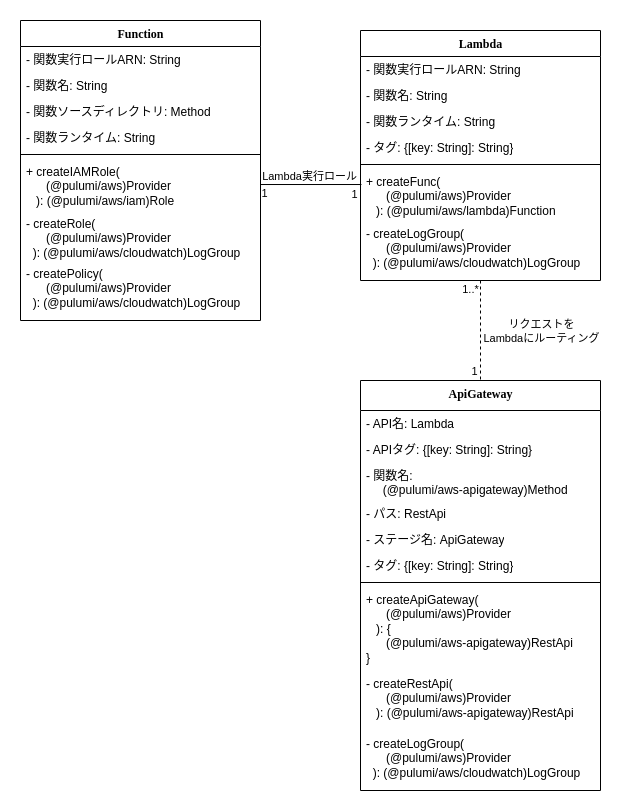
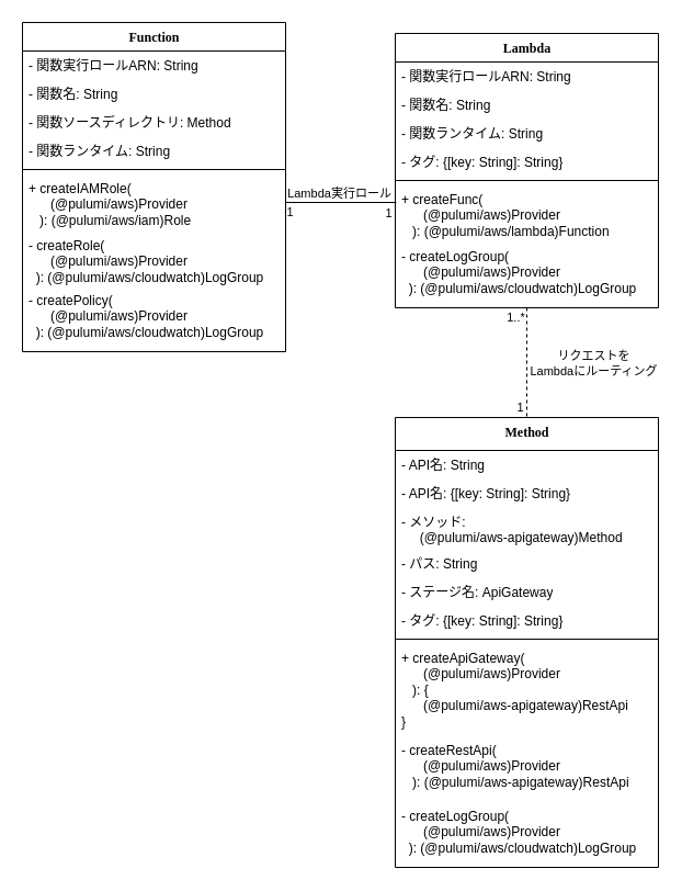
  <mxCell id="0" />
  <mxCell id="1" parent="0" />
  <mxCell id="2" value="Lambda" style="swimlane;html=1;fontStyle=1;align=center;verticalAlign=top;childLayout=stackLayout;horizontal=1;startSize=26;horizontalStack=0;resizeParent=1;resizeLast=0;collapsible=1;marginBottom=0;swimlaneFillColor=#ffffff;rounded=0;shadow=0;comic=0;labelBackgroundColor=none;strokeWidth=1;fillColor=none;fontFamily=Verdana;fontSize=12" parent="1" vertex="1"><mxGeometry x="360" y="30" width="240" height="250" as="geometry" /></mxCell>
  <mxCell id="3" value="- 関数実行ロールARN: String" style="text;html=1;strokeColor=none;fillColor=none;align=left;verticalAlign=top;spacingLeft=4;spacingRight=4;whiteSpace=wrap;overflow=hidden;rotatable=0;points=[[0,0.5],[1,0.5]];portConstraint=eastwest;" parent="2" vertex="1"><mxGeometry y="26" width="240" height="26" as="geometry" /></mxCell>
  <mxCell id="4" value="- 関数名: String" style="text;html=1;strokeColor=none;fillColor=none;align=left;verticalAlign=top;spacingLeft=4;spacingRight=4;whiteSpace=wrap;overflow=hidden;rotatable=0;points=[[0,0.5],[1,0.5]];portConstraint=eastwest;" parent="2" vertex="1"><mxGeometry y="52" width="240" height="26" as="geometry" /></mxCell>
  <mxCell id="5" value="- 関数ランタイム: String" style="text;html=1;strokeColor=none;fillColor=none;align=left;verticalAlign=top;spacingLeft=4;spacingRight=4;whiteSpace=wrap;overflow=hidden;rotatable=0;points=[[0,0.5],[1,0.5]];portConstraint=eastwest;" parent="2" vertex="1"><mxGeometry y="78" width="240" height="26" as="geometry" /></mxCell>
  <mxCell id="6" value="- タグ: {[key: String]: String}" style="text;html=1;strokeColor=none;fillColor=none;align=left;verticalAlign=top;spacingLeft=4;spacingRight=4;whiteSpace=wrap;overflow=hidden;rotatable=0;points=[[0,0.5],[1,0.5]];portConstraint=eastwest;" vertex="1" parent="2"><mxGeometry y="104" width="240" height="26" as="geometry" /></mxCell>
  <mxCell id="7" value="" style="line;html=1;strokeWidth=1;fillColor=none;align=left;verticalAlign=middle;spacingTop=-1;spacingLeft=3;spacingRight=3;rotatable=0;labelPosition=right;points=[];portConstraint=eastwest;" parent="2" vertex="1"><mxGeometry y="130" width="240" height="8" as="geometry" /></mxCell>
  <mxCell id="8" value="+ createFunc(&lt;div&gt;&amp;nbsp; &amp;nbsp; &amp;nbsp; (@pulumi/aws)Provider&lt;/div&gt;&lt;div&gt;&amp;nbsp; &amp;nbsp;): (@pulumi/aws/lambda)Function&lt;/div&gt;" style="text;html=1;strokeColor=none;fillColor=none;align=left;verticalAlign=top;spacingLeft=4;spacingRight=4;whiteSpace=wrap;overflow=hidden;rotatable=0;points=[[0,0.5],[1,0.5]];portConstraint=eastwest;" parent="2" vertex="1"><mxGeometry y="138" width="240" height="52" as="geometry" /></mxCell>
  <mxCell id="9" value="- createLogGroup(&lt;div&gt;&amp;nbsp; &amp;nbsp; &amp;nbsp; (@pulumi/aws)Provider&lt;/div&gt;&lt;div&gt;&amp;nbsp; ):&amp;nbsp;&lt;span style=&quot;background-color: initial;&quot;&gt;(@pulumi/aws/cloudwatch)LogGroup&lt;/span&gt;&lt;/div&gt;" style="text;html=1;strokeColor=none;fillColor=none;align=left;verticalAlign=top;spacingLeft=4;spacingRight=4;whiteSpace=wrap;overflow=hidden;rotatable=0;points=[[0,0.5],[1,0.5]];portConstraint=eastwest;" parent="2" vertex="1"><mxGeometry y="190" width="240" height="50" as="geometry" /></mxCell>
  <mxCell id="10" style="edgeStyle=elbowEdgeStyle;html=1;labelBackgroundColor=none;startFill=0;startSize=8;endArrow=open;endFill=0;endSize=16;fontFamily=Verdana;fontSize=12;elbow=vertical;dashed=1;" parent="1" edge="1"><mxGeometry relative="1" as="geometry"><mxPoint x="160" y="622" as="targetPoint" /></mxGeometry></mxCell>
  <mxCell id="11" style="edgeStyle=elbowEdgeStyle;html=1;labelBackgroundColor=none;startFill=0;startSize=8;endArrow=diamondThin;endFill=0;endSize=16;fontFamily=Verdana;fontSize=12;elbow=vertical;" parent="1" edge="1"><mxGeometry relative="1" as="geometry"><mxPoint x="430" y="607" as="targetPoint" /></mxGeometry></mxCell>
- <mxCell id="12" value="&lt;div&gt;ApiGateway&lt;/div&gt;" style="swimlane;html=1;fontStyle=1;align=center;verticalAlign=top;childLayout=stackLayout;horizontal=1;startSize=30;horizontalStack=0;resizeParent=1;resizeLast=0;collapsible=1;marginBottom=0;swimlaneFillColor=#ffffff;rounded=0;shadow=0;comic=0;labelBackgroundColor=none;strokeWidth=1;fillColor=none;fontFamily=Verdana;fontSize=12" vertex="1" parent="1"><mxGeometry x="360" y="380" width="240" height="410" as="geometry"><mxRectangle x="450" y="470" width="110" height="40" as="alternateBounds" /></mxGeometry></mxCell>
- <mxCell id="13" value="- API名: Lambda" style="text;html=1;strokeColor=none;fillColor=none;align=left;verticalAlign=top;spacingLeft=4;spacingRight=4;whiteSpace=wrap;overflow=hidden;rotatable=0;points=[[0,0.5],[1,0.5]];portConstraint=eastwest;" vertex="1" parent="12"><mxGeometry y="30" width="240" height="26" as="geometry" /></mxCell>
- <mxCell id="14" value="- APIタグ: {[key: String]: String}" style="text;html=1;strokeColor=none;fillColor=none;align=left;verticalAlign=top;spacingLeft=4;spacingRight=4;whiteSpace=wrap;overflow=hidden;rotatable=0;points=[[0,0.5],[1,0.5]];portConstraint=eastwest;" vertex="1" parent="12"><mxGeometry y="56" width="240" height="26" as="geometry" /></mxCell>
- <mxCell id="15" value="- 関数名:&lt;div&gt;&amp;nbsp; &amp;nbsp; &amp;nbsp;(@pulumi/aws-apigateway)Method&lt;/div&gt;" style="text;html=1;strokeColor=none;fillColor=none;align=left;verticalAlign=top;spacingLeft=4;spacingRight=4;whiteSpace=wrap;overflow=hidden;rotatable=0;points=[[0,0.5],[1,0.5]];portConstraint=eastwest;" vertex="1" parent="12"><mxGeometry y="82" width="240" height="38" as="geometry" /></mxCell>
- <mxCell id="16" value="- パス: RestApi" style="text;html=1;strokeColor=none;fillColor=none;align=left;verticalAlign=top;spacingLeft=4;spacingRight=4;whiteSpace=wrap;overflow=hidden;rotatable=0;points=[[0,0.5],[1,0.5]];portConstraint=eastwest;" vertex="1" parent="12"><mxGeometry y="120" width="240" height="26" as="geometry" /></mxCell>
+ <mxCell id="12" value="&lt;div&gt;Method&lt;/div&gt;" style="swimlane;html=1;fontStyle=1;align=center;verticalAlign=top;childLayout=stackLayout;horizontal=1;startSize=30;horizontalStack=0;resizeParent=1;resizeLast=0;collapsible=1;marginBottom=0;swimlaneFillColor=#ffffff;rounded=0;shadow=0;comic=0;labelBackgroundColor=none;strokeWidth=1;fillColor=none;fontFamily=Verdana;fontSize=12" vertex="1" parent="1"><mxGeometry x="360" y="380" width="240" height="410" as="geometry"><mxRectangle x="450" y="470" width="110" height="40" as="alternateBounds" /></mxGeometry></mxCell>
+ <mxCell id="13" value="- API名: String" style="text;html=1;strokeColor=none;fillColor=none;align=left;verticalAlign=top;spacingLeft=4;spacingRight=4;whiteSpace=wrap;overflow=hidden;rotatable=0;points=[[0,0.5],[1,0.5]];portConstraint=eastwest;" vertex="1" parent="12"><mxGeometry y="30" width="240" height="26" as="geometry" /></mxCell>
+ <mxCell id="14" value="- API名: {[key: String]: String}" style="text;html=1;strokeColor=none;fillColor=none;align=left;verticalAlign=top;spacingLeft=4;spacingRight=4;whiteSpace=wrap;overflow=hidden;rotatable=0;points=[[0,0.5],[1,0.5]];portConstraint=eastwest;" vertex="1" parent="12"><mxGeometry y="56" width="240" height="26" as="geometry" /></mxCell>
+ <mxCell id="15" value="- メソッド:&lt;div&gt;&amp;nbsp; &amp;nbsp; &amp;nbsp;(@pulumi/aws-apigateway)Method&lt;/div&gt;" style="text;html=1;strokeColor=none;fillColor=none;align=left;verticalAlign=top;spacingLeft=4;spacingRight=4;whiteSpace=wrap;overflow=hidden;rotatable=0;points=[[0,0.5],[1,0.5]];portConstraint=eastwest;" vertex="1" parent="12"><mxGeometry y="82" width="240" height="38" as="geometry" /></mxCell>
+ <mxCell id="16" value="- パス: String" style="text;html=1;strokeColor=none;fillColor=none;align=left;verticalAlign=top;spacingLeft=4;spacingRight=4;whiteSpace=wrap;overflow=hidden;rotatable=0;points=[[0,0.5],[1,0.5]];portConstraint=eastwest;" vertex="1" parent="12"><mxGeometry y="120" width="240" height="26" as="geometry" /></mxCell>
  <mxCell id="17" value="- ステージ名: ApiGateway" style="text;html=1;strokeColor=none;fillColor=none;align=left;verticalAlign=top;spacingLeft=4;spacingRight=4;whiteSpace=wrap;overflow=hidden;rotatable=0;points=[[0,0.5],[1,0.5]];portConstraint=eastwest;" vertex="1" parent="12"><mxGeometry y="146" width="240" height="26" as="geometry" /></mxCell>
  <mxCell id="18" value="- タグ: {[key: String]: String}" style="text;html=1;strokeColor=none;fillColor=none;align=left;verticalAlign=top;spacingLeft=4;spacingRight=4;whiteSpace=wrap;overflow=hidden;rotatable=0;points=[[0,0.5],[1,0.5]];portConstraint=eastwest;" vertex="1" parent="12"><mxGeometry y="172" width="240" height="26" as="geometry" /></mxCell>
  <mxCell id="19" value="" style="line;html=1;strokeWidth=1;fillColor=none;align=left;verticalAlign=middle;spacingTop=-1;spacingLeft=3;spacingRight=3;rotatable=0;labelPosition=right;points=[];portConstraint=eastwest;" vertex="1" parent="12"><mxGeometry y="198" width="240" height="8" as="geometry" /></mxCell>
  <mxCell id="20" value="+ createApiGateway(&lt;div&gt;&amp;nbsp; &amp;nbsp; &amp;nbsp; (@pulumi/aws)Provider&lt;/div&gt;&lt;div&gt;&amp;nbsp; &amp;nbsp;): {&lt;/div&gt;&lt;div&gt;&amp;nbsp; &amp;nbsp; &amp;nbsp; (@pulumi/aws-apigateway)RestApi&lt;/div&gt;&lt;div&gt;&lt;span style=&quot;background-color: initial;&quot;&gt;}&lt;/span&gt;&lt;/div&gt;" style="text;html=1;strokeColor=none;fillColor=none;align=left;verticalAlign=top;spacingLeft=4;spacingRight=4;whiteSpace=wrap;overflow=hidden;rotatable=0;points=[[0,0.5],[1,0.5]];portConstraint=eastwest;" vertex="1" parent="12"><mxGeometry y="206" width="240" height="84" as="geometry" /></mxCell>
  <mxCell id="21" value="- createRestApi(&lt;div&gt;&amp;nbsp; &amp;nbsp; &amp;nbsp; (@pulumi/aws)Provider&lt;/div&gt;&lt;div&gt;&amp;nbsp; &amp;nbsp;):&amp;nbsp;&lt;span style=&quot;background-color: initial;&quot;&gt;(@pulumi/aws-apigateway)RestApi&lt;/span&gt;&lt;/div&gt;" style="text;html=1;strokeColor=none;fillColor=none;align=left;verticalAlign=top;spacingLeft=4;spacingRight=4;whiteSpace=wrap;overflow=hidden;rotatable=0;points=[[0,0.5],[1,0.5]];portConstraint=eastwest;" vertex="1" parent="12"><mxGeometry y="290" width="240" height="60" as="geometry" /></mxCell>
  <mxCell id="22" value="- createLogGroup(&lt;div&gt;&amp;nbsp; &amp;nbsp; &amp;nbsp; (@pulumi/aws)Provider&lt;/div&gt;&lt;div&gt;&amp;nbsp; ):&amp;nbsp;&lt;span style=&quot;background-color: initial;&quot;&gt;(@pulumi/aws/cloudwatch)LogGroup&lt;/span&gt;&lt;/div&gt;" style="text;html=1;strokeColor=none;fillColor=none;align=left;verticalAlign=top;spacingLeft=4;spacingRight=4;whiteSpace=wrap;overflow=hidden;rotatable=0;points=[[0,0.5],[1,0.5]];portConstraint=eastwest;" vertex="1" parent="12"><mxGeometry y="350" width="240" height="50" as="geometry" /></mxCell>
  <mxCell id="23" value="" style="endArrow=none;html=1;edgeStyle=orthogonalEdgeStyle;rounded=0;entryX=0.5;entryY=0;entryDx=0;entryDy=0;exitX=0.5;exitY=1;exitDx=0;exitDy=0;dashed=1;" edge="1" parent="1" source="2" target="12"><mxGeometry relative="1" as="geometry"><mxPoint x="240" y="330" as="sourcePoint" /><mxPoint x="400" y="330" as="targetPoint" /></mxGeometry></mxCell>
  <mxCell id="24" value="リクエストを&lt;div&gt;Lambdaにルーティング&lt;/div&gt;" style="edgeLabel;html=1;align=center;verticalAlign=middle;resizable=0;points=[];" vertex="1" connectable="0" parent="23"><mxGeometry x="-0.22" y="1" relative="1" as="geometry"><mxPoint x="59" y="11" as="offset" /></mxGeometry></mxCell>
  <mxCell id="25" value="1" style="edgeLabel;html=1;align=center;verticalAlign=middle;resizable=0;points=[];" vertex="1" connectable="0" parent="23"><mxGeometry x="-0.28" y="-2" relative="1" as="geometry"><mxPoint x="-5" y="54" as="offset" /></mxGeometry></mxCell>
  <mxCell id="26" value="1..*" style="edgeLabel;html=1;align=center;verticalAlign=middle;resizable=0;points=[];" vertex="1" connectable="0" parent="23"><mxGeometry x="-0.58" y="-1" relative="1" as="geometry"><mxPoint x="-10" y="-13" as="offset" /></mxGeometry></mxCell>
  <mxCell id="27" value="Function" style="swimlane;html=1;fontStyle=1;align=center;verticalAlign=top;childLayout=stackLayout;horizontal=1;startSize=26;horizontalStack=0;resizeParent=1;resizeLast=0;collapsible=1;marginBottom=0;swimlaneFillColor=#ffffff;rounded=0;shadow=0;comic=0;labelBackgroundColor=none;strokeWidth=1;fillColor=none;fontFamily=Verdana;fontSize=12" vertex="1" parent="1"><mxGeometry x="20" y="20" width="240" height="300" as="geometry" /></mxCell>
  <mxCell id="28" value="- 関数実行ロールARN: String" style="text;html=1;strokeColor=none;fillColor=none;align=left;verticalAlign=top;spacingLeft=4;spacingRight=4;whiteSpace=wrap;overflow=hidden;rotatable=0;points=[[0,0.5],[1,0.5]];portConstraint=eastwest;" vertex="1" parent="27"><mxGeometry y="26" width="240" height="26" as="geometry" /></mxCell>
  <mxCell id="29" value="- 関数名: String" style="text;html=1;strokeColor=none;fillColor=none;align=left;verticalAlign=top;spacingLeft=4;spacingRight=4;whiteSpace=wrap;overflow=hidden;rotatable=0;points=[[0,0.5],[1,0.5]];portConstraint=eastwest;" vertex="1" parent="27"><mxGeometry y="52" width="240" height="26" as="geometry" /></mxCell>
  <mxCell id="30" value="- 関数ソースディレクトリ: Method" style="text;html=1;strokeColor=none;fillColor=none;align=left;verticalAlign=top;spacingLeft=4;spacingRight=4;whiteSpace=wrap;overflow=hidden;rotatable=0;points=[[0,0.5],[1,0.5]];portConstraint=eastwest;" vertex="1" parent="27"><mxGeometry y="78" width="240" height="26" as="geometry" /></mxCell>
  <mxCell id="31" value="- 関数ランタイム: String" style="text;html=1;strokeColor=none;fillColor=none;align=left;verticalAlign=top;spacingLeft=4;spacingRight=4;whiteSpace=wrap;overflow=hidden;rotatable=0;points=[[0,0.5],[1,0.5]];portConstraint=eastwest;" vertex="1" parent="27"><mxGeometry y="104" width="240" height="26" as="geometry" /></mxCell>
  <mxCell id="32" value="" style="line;html=1;strokeWidth=1;fillColor=none;align=left;verticalAlign=middle;spacingTop=-1;spacingLeft=3;spacingRight=3;rotatable=0;labelPosition=right;points=[];portConstraint=eastwest;" vertex="1" parent="27"><mxGeometry y="130" width="240" height="8" as="geometry" /></mxCell>
  <mxCell id="33" value="+ createIAMRole(&lt;div&gt;&amp;nbsp; &amp;nbsp; &amp;nbsp; (@pulumi/aws)Provider&lt;/div&gt;&lt;div&gt;&amp;nbsp; &amp;nbsp;): (@pulumi/aws/iam)Role&lt;/div&gt;" style="text;html=1;strokeColor=none;fillColor=none;align=left;verticalAlign=top;spacingLeft=4;spacingRight=4;whiteSpace=wrap;overflow=hidden;rotatable=0;points=[[0,0.5],[1,0.5]];portConstraint=eastwest;" vertex="1" parent="27"><mxGeometry y="138" width="240" height="52" as="geometry" /></mxCell>
  <mxCell id="34" value="- createRole(&lt;div&gt;&amp;nbsp; &amp;nbsp; &amp;nbsp; (@pulumi/aws)Provider&lt;/div&gt;&lt;div&gt;&amp;nbsp; ):&amp;nbsp;&lt;span style=&quot;background-color: initial;&quot;&gt;(@pulumi/aws/cloudwatch)LogGroup&lt;/span&gt;&lt;/div&gt;" style="text;html=1;strokeColor=none;fillColor=none;align=left;verticalAlign=top;spacingLeft=4;spacingRight=4;whiteSpace=wrap;overflow=hidden;rotatable=0;points=[[0,0.5],[1,0.5]];portConstraint=eastwest;" vertex="1" parent="27"><mxGeometry y="190" width="240" height="50" as="geometry" /></mxCell>
  <mxCell id="35" value="- createPolicy(&lt;div&gt;&amp;nbsp; &amp;nbsp; &amp;nbsp; (@pulumi/aws)Provider&lt;/div&gt;&lt;div&gt;&amp;nbsp; ):&amp;nbsp;&lt;span style=&quot;background-color: initial;&quot;&gt;(@pulumi/aws/cloudwatch)LogGroup&lt;/span&gt;&lt;/div&gt;" style="text;html=1;strokeColor=none;fillColor=none;align=left;verticalAlign=top;spacingLeft=4;spacingRight=4;whiteSpace=wrap;overflow=hidden;rotatable=0;points=[[0,0.5],[1,0.5]];portConstraint=eastwest;" vertex="1" parent="27"><mxGeometry y="240" width="240" height="50" as="geometry" /></mxCell>
  <mxCell id="36" value="" style="endArrow=none;html=1;edgeStyle=orthogonalEdgeStyle;rounded=0;entryX=0.004;entryY=0.308;entryDx=0;entryDy=0;entryPerimeter=0;" edge="1" parent="1" source="33" target="8"><mxGeometry relative="1" as="geometry"><mxPoint x="240" y="330" as="sourcePoint" /><mxPoint x="370" y="170" as="targetPoint" /></mxGeometry></mxCell>
  <mxCell id="37" value="1" style="edgeLabel;html=1;align=center;verticalAlign=middle;resizable=0;points=[];" vertex="1" connectable="0" parent="36"><mxGeometry x="-0.227" y="-2" relative="1" as="geometry"><mxPoint x="-36" y="6" as="offset" /></mxGeometry></mxCell>
  <mxCell id="38" value="1" style="edgeLabel;html=1;align=center;verticalAlign=middle;resizable=0;points=[];" vertex="1" connectable="0" parent="36"><mxGeometry x="-0.089" y="1" relative="1" as="geometry"><mxPoint x="47" y="10" as="offset" /></mxGeometry></mxCell>
  <mxCell id="39" value="Lambda実行ロール" style="edgeLabel;html=1;align=center;verticalAlign=middle;resizable=0;points=[];" vertex="1" connectable="0" parent="1"><mxGeometry x="314" y="179" as="geometry"><mxPoint x="-6" y="-4" as="offset" /></mxGeometry></mxCell>
